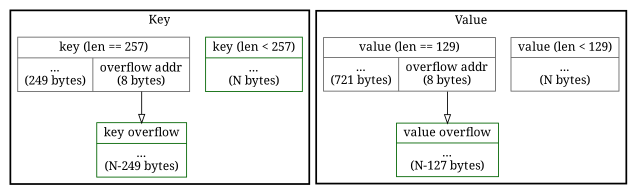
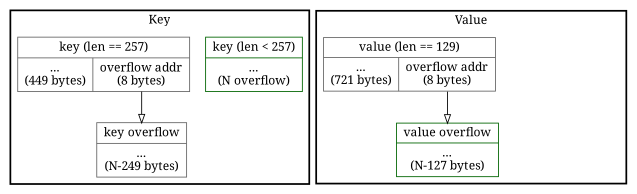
  digraph {
    fontname="Noto Serif"
    node [color=darkgreen fontname="Noto Serif" shape=record]
    edge [arrowhead=onormal fontname="Noto Serif" tailport=oa]
-   n1 [label="{key (len \< 257)| ...\n(N bytes)}"]
-   n2 [color=gray40 label="{key (len == 257)|{...\n(249 bytes)|<oa>overflow addr\n(8 bytes)}}"]
-   n3 [label="{key overflow|...\n(N-249 bytes)}"]
-   n4 [color=gray40 label="{value (len \< 129)| ...\n(N bytes)}"]
+   n1 [label="{key (len \< 257)| ...\n(N overflow)}"]
+   n2 [color=gray40 label="{key (len == 257)|{...\n(449 bytes)|<oa>overflow addr\n(8 bytes)}}"]
+   n3 [color=gray40 label="{key overflow|...\n(N-249 bytes)}"]
    n5 [color=gray40 label="{value (len == 129)|{...\n(721 bytes)|<oa>overflow addr\n(8 bytes)}}"]
    n6 [label="{value overflow|...\n(N-127 bytes)}"]
    subgraph cluster_1 {
      label=Key
      style=bold
      n1
      n2
      n3
    }
    subgraph cluster_2 {
      label=Value
      style=bold
-     n4
      n5
      n6
    }
    n2 -> n3
    n5 -> n6
  }
